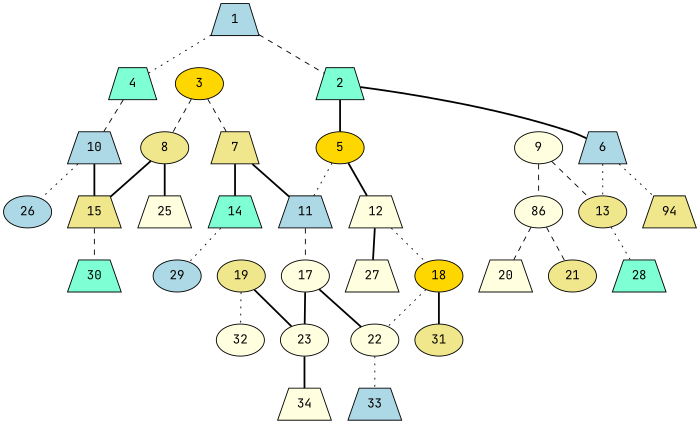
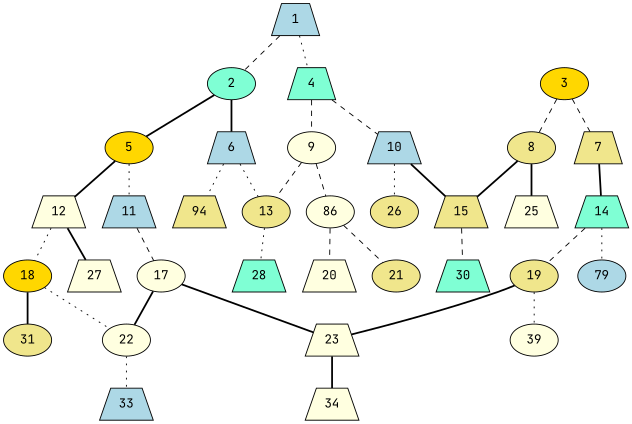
  graph {
    fontname="JetBrains Mono"
    node [chem=C fillcolor=lightyellow fontname="JetBrains Mono" shape=trapezium style=filled]
    edge [fontname="JetBrains Mono" style=bold valence=1]
    1 [fillcolor=lightblue]
-   2 [fillcolor=aquamarine]
+   2 [fillcolor=aquamarine shape=ellipse]
    4 [fillcolor=aquamarine]
    5 [fillcolor=gold shape=ellipse]
    6 [fillcolor=lightblue]
    3 [fillcolor=gold shape=ellipse]
    7 [fillcolor=khaki]
    8 [fillcolor=khaki shape=ellipse]
    9 [shape=ellipse]
    10 [fillcolor=lightblue]
    11 [fillcolor=lightblue]
    12
    13 [fillcolor=khaki shape=ellipse]
    n14 [chem=H fillcolor=khaki label=94]
    14 [fillcolor=aquamarine]
    15 [fillcolor=khaki]
    25 [chem=H]
    n18 [chem=N label=86 shape=ellipse]
-   26 [chem=H fillcolor=lightblue shape=ellipse]
+   26 [chem=H fillcolor=khaki shape=ellipse]
    17 [shape=ellipse]
    18 [fillcolor=gold shape=ellipse]
    27 [chem=H]
    28 [chem=H fillcolor=aquamarine]
    19 [fillcolor=khaki shape=ellipse]
-   29 [chem=H fillcolor=lightblue shape=ellipse]
+   29 [chem=H fillcolor=lightblue shape=ellipse label=79]
    30 [chem=H fillcolor=aquamarine]
    20 [chem=O]
    21 [chem=O fillcolor=khaki shape=ellipse]
    22 [shape=ellipse]
-   23 [shape=ellipse]
+   23
    31 [chem=H fillcolor=khaki shape=ellipse]
-   32 [chem=H shape=ellipse]
+   32 [chem=H shape=ellipse label=39]
    33 [chem=H fillcolor=lightblue]
    34 [chem=H]
    1 -- 2 [style=dashed]
    1 -- 4 [style=dotted valence=2]
    2 -- 5
    2 -- 6 [valence=2]
+   4 -- 9 [style=dashed]
    4 -- 10 [style=dashed]
    5 -- 11 [style=dotted]
    5 -- 12 [valence=2]
    6 -- 13 [style=dotted]
    6 -- n14 [style=dotted]
    3 -- 7 [style=dashed]
    3 -- 8 [style=dashed valence=2]
-   7 -- 11
    7 -- 14 [valence=2]
    8 -- 15
    8 -- 25
    9 -- 13 [style=dashed valence=2]
    9 -- n18 [style=dashed]
    10 -- 15 [valence=2]
    10 -- 26 [style=dotted]
    11 -- 17 [style=dashed valence=2]
    12 -- 18 [style=dotted]
    12 -- 27
    13 -- 28 [style=dotted]
+   14 -- 19 [style=dashed]
    14 -- 29 [style=dotted]
    15 -- 30 [style=dashed]
    n18 -- 20 [style=dashed valence=2]
    n18 -- 21 [style=dashed]
    17 -- 22
    17 -- 23
    18 -- 22 [style=dotted valence=2]
    18 -- 31
    19 -- 23 [valence=2]
    19 -- 32 [style=dotted]
    22 -- 33 [style=dotted]
    23 -- 34
  }
